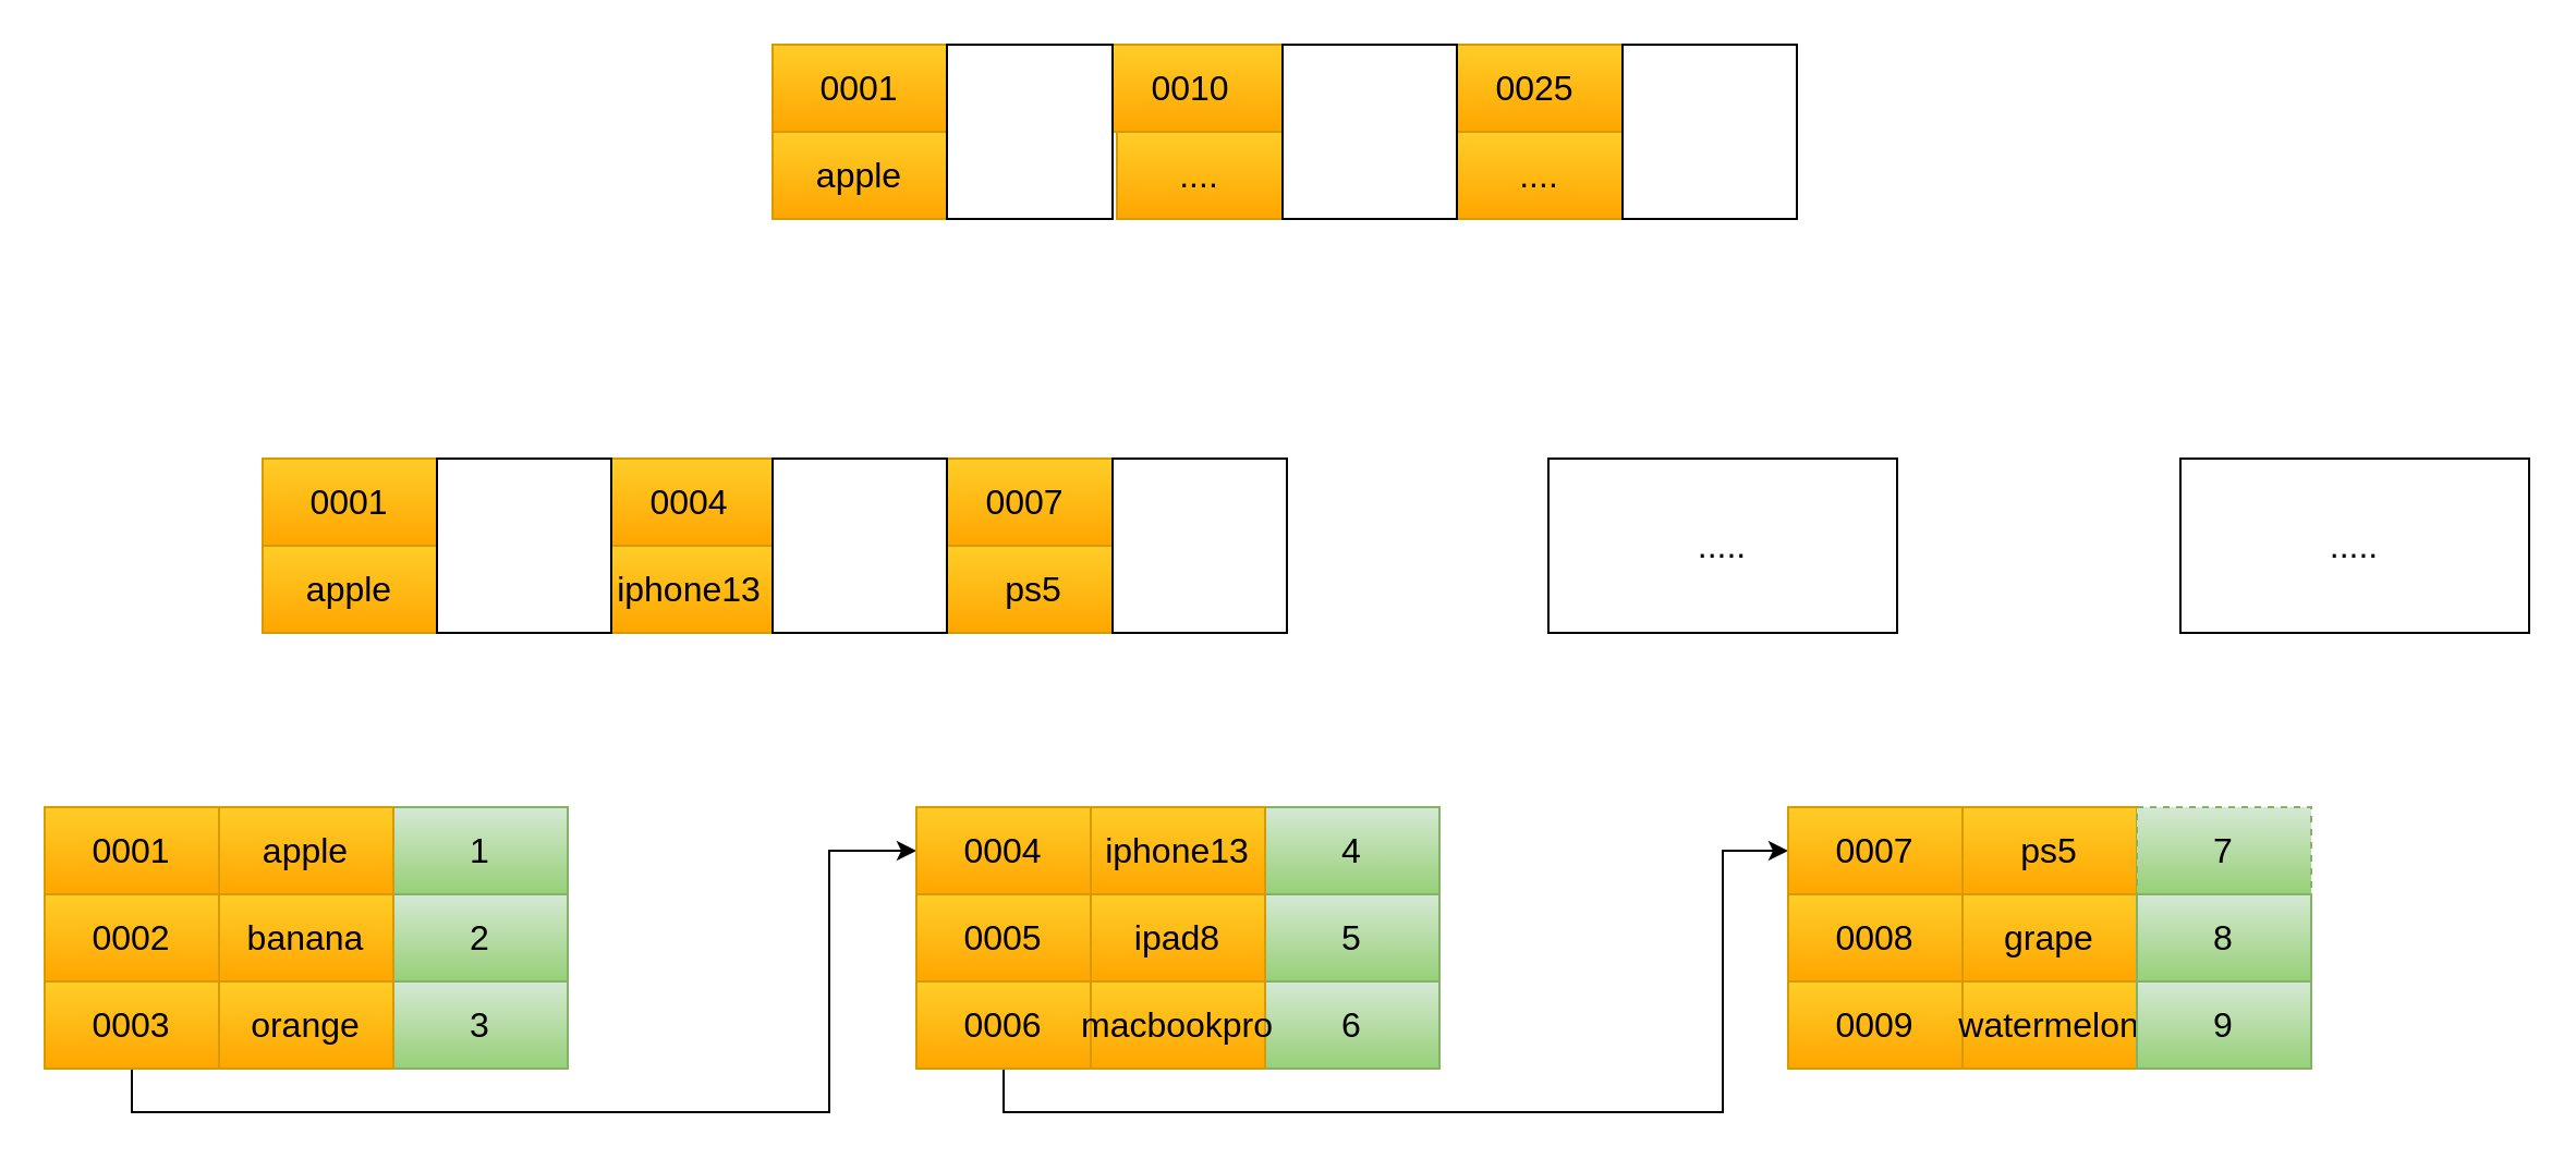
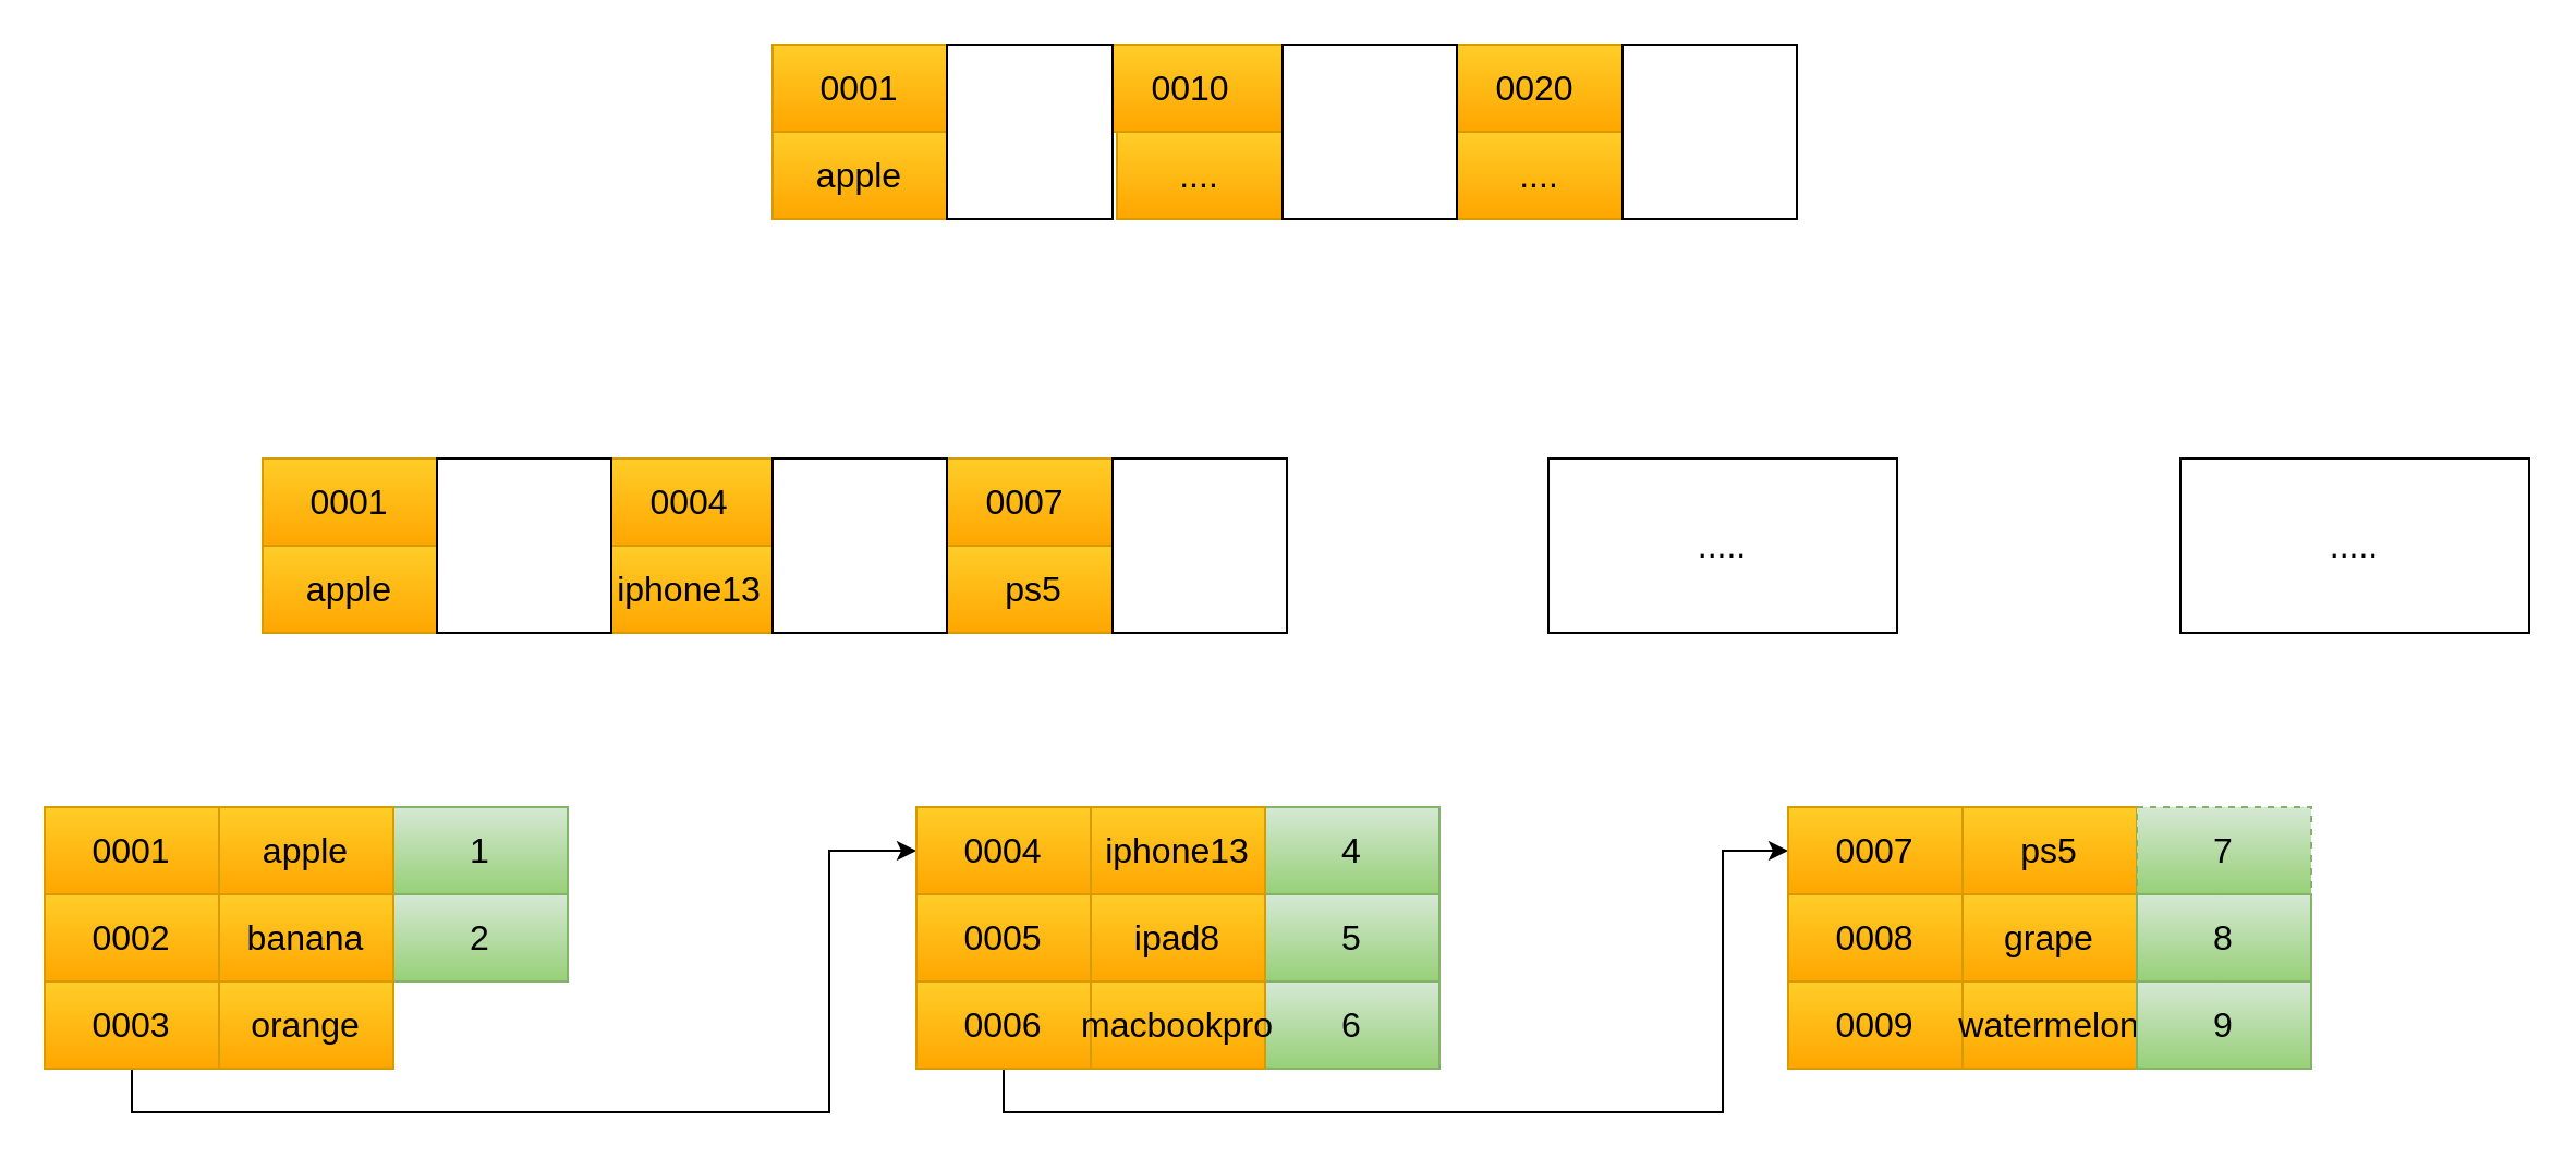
  <mxCell id="0" />
  <mxCell id="1" parent="0" />
  <mxCell id="2" value="0001" style="rounded=0;whiteSpace=wrap;html=1;fontSize=16;fillColor=#ffcd28;gradientColor=#ffa500;strokeColor=#d79b00;" vertex="1" parent="1"><mxGeometry x="20" y="370" width="80" height="40" as="geometry" /></mxCell>
  <mxCell id="3" value="1" style="rounded=0;whiteSpace=wrap;html=1;fontSize=16;fillColor=#d5e8d4;gradientColor=#97d077;strokeColor=#82b366;" vertex="1" parent="1"><mxGeometry x="180" y="370" width="80" height="40" as="geometry" /></mxCell>
  <mxCell id="4" value="0002" style="rounded=0;whiteSpace=wrap;html=1;fontSize=16;fillColor=#ffcd28;gradientColor=#ffa500;strokeColor=#d79b00;" vertex="1" parent="1"><mxGeometry x="20" y="410" width="80" height="40" as="geometry" /></mxCell>
  <mxCell id="5" value="2" style="rounded=0;whiteSpace=wrap;html=1;fontSize=16;fillColor=#d5e8d4;gradientColor=#97d077;strokeColor=#82b366;" vertex="1" parent="1"><mxGeometry x="180" y="410" width="80" height="40" as="geometry" /></mxCell>
  <mxCell id="6" value="0001" style="rounded=0;whiteSpace=wrap;html=1;fontSize=16;fillColor=#ffcd28;gradientColor=#ffa500;strokeColor=#d79b00;" vertex="1" parent="1"><mxGeometry x="120" y="210" width="80" height="40" as="geometry" /></mxCell>
  <mxCell id="7" value="iphone13" style="rounded=0;whiteSpace=wrap;html=1;fontSize=16;fillColor=#ffcd28;gradientColor=#ffa500;strokeColor=#d79b00;" vertex="1" parent="1"><mxGeometry x="274" y="250" width="84" height="40" as="geometry" /></mxCell>
  <mxCell id="8" value="0007" style="rounded=0;whiteSpace=wrap;html=1;fontSize=16;fillColor=#ffcd28;gradientColor=#ffa500;strokeColor=#d79b00;" vertex="1" parent="1"><mxGeometry x="430" y="210" width="80" height="40" as="geometry" /></mxCell>
  <mxCell id="9" style="rounded=0;orthogonalLoop=1;jettySize=auto;html=1;entryX=0;entryY=0.5;entryDx=0;entryDy=0;fontSize=16;exitX=0.5;exitY=1;exitDx=0;exitDy=0;edgeStyle=orthogonalEdgeStyle;" edge="1" parent="1" source="10" target="12"><mxGeometry relative="1" as="geometry"><Array as="points"><mxPoint x="60" y="510" /><mxPoint x="380" y="510" /><mxPoint x="380" y="390" /></Array></mxGeometry></mxCell>
  <mxCell id="10" value="0003" style="rounded=0;whiteSpace=wrap;html=1;fontSize=16;fillColor=#ffcd28;gradientColor=#ffa500;strokeColor=#d79b00;" vertex="1" parent="1"><mxGeometry x="20" y="450" width="80" height="40" as="geometry" /></mxCell>
- <mxCell id="11" value="3" style="rounded=0;whiteSpace=wrap;html=1;fontSize=16;fillColor=#d5e8d4;gradientColor=#97d077;strokeColor=#82b366;" vertex="1" parent="1"><mxGeometry x="180" y="450" width="80" height="40" as="geometry" /></mxCell>
  <mxCell id="12" value="0004" style="rounded=0;whiteSpace=wrap;html=1;fontSize=16;fillColor=#ffcd28;gradientColor=#ffa500;strokeColor=#d79b00;" vertex="1" parent="1"><mxGeometry x="420" y="370" width="80" height="40" as="geometry" /></mxCell>
  <mxCell id="13" value="4" style="rounded=0;whiteSpace=wrap;html=1;fontSize=16;fillColor=#d5e8d4;gradientColor=#97d077;strokeColor=#82b366;" vertex="1" parent="1"><mxGeometry x="580" y="370" width="80" height="40" as="geometry" /></mxCell>
  <mxCell id="14" value="0005" style="rounded=0;whiteSpace=wrap;html=1;fontSize=16;fillColor=#ffcd28;gradientColor=#ffa500;strokeColor=#d79b00;" vertex="1" parent="1"><mxGeometry x="420" y="410" width="80" height="40" as="geometry" /></mxCell>
  <mxCell id="15" value="5" style="rounded=0;whiteSpace=wrap;html=1;fontSize=16;fillColor=#d5e8d4;gradientColor=#97d077;strokeColor=#82b366;" vertex="1" parent="1"><mxGeometry x="580" y="410" width="80" height="40" as="geometry" /></mxCell>
  <mxCell id="16" style="edgeStyle=orthogonalEdgeStyle;rounded=0;orthogonalLoop=1;jettySize=auto;html=1;entryX=0;entryY=0.5;entryDx=0;entryDy=0;fontSize=16;" edge="1" parent="1" source="17" target="19"><mxGeometry relative="1" as="geometry"><Array as="points"><mxPoint x="460" y="510" /><mxPoint x="790" y="510" /><mxPoint x="790" y="390" /></Array></mxGeometry></mxCell>
  <mxCell id="17" value="0006" style="rounded=0;whiteSpace=wrap;html=1;fontSize=16;fillColor=#ffcd28;gradientColor=#ffa500;strokeColor=#d79b00;" vertex="1" parent="1"><mxGeometry x="420" y="450" width="80" height="40" as="geometry" /></mxCell>
  <mxCell id="18" value="6" style="rounded=0;whiteSpace=wrap;html=1;fontSize=16;fillColor=#d5e8d4;gradientColor=#97d077;strokeColor=#82b366;" vertex="1" parent="1"><mxGeometry x="580" y="450" width="80" height="40" as="geometry" /></mxCell>
  <mxCell id="19" value="0007" style="rounded=0;whiteSpace=wrap;html=1;fontSize=16;fillColor=#ffcd28;gradientColor=#ffa500;strokeColor=#d79b00;" vertex="1" parent="1"><mxGeometry x="820" y="370" width="80" height="40" as="geometry" /></mxCell>
  <mxCell id="20" value="ps5" style="rounded=0;whiteSpace=wrap;html=1;fontSize=16;fillColor=#ffcd28;gradientColor=#ffa500;strokeColor=#d79b00;" vertex="1" parent="1"><mxGeometry x="900" y="370" width="80" height="40" as="geometry" /></mxCell>
  <mxCell id="21" value="0008" style="rounded=0;whiteSpace=wrap;html=1;fontSize=16;fillColor=#ffcd28;gradientColor=#ffa500;strokeColor=#d79b00;" vertex="1" parent="1"><mxGeometry x="820" y="410" width="80" height="40" as="geometry" /></mxCell>
  <mxCell id="22" value="grape" style="rounded=0;whiteSpace=wrap;html=1;fontSize=16;fillColor=#ffcd28;gradientColor=#ffa500;strokeColor=#d79b00;" vertex="1" parent="1"><mxGeometry x="900" y="410" width="80" height="40" as="geometry" /></mxCell>
  <mxCell id="23" value="0009" style="rounded=0;whiteSpace=wrap;html=1;fontSize=16;fillColor=#ffcd28;gradientColor=#ffa500;strokeColor=#d79b00;" vertex="1" parent="1"><mxGeometry x="820" y="450" width="80" height="40" as="geometry" /></mxCell>
  <mxCell id="24" value="watermelon" style="rounded=0;whiteSpace=wrap;html=1;fontSize=16;fillColor=#ffcd28;gradientColor=#ffa500;strokeColor=#d79b00;" vertex="1" parent="1"><mxGeometry x="900" y="450" width="80" height="40" as="geometry" /></mxCell>
  <mxCell id="25" value="....." style="rounded=0;whiteSpace=wrap;html=1;fontSize=16;" vertex="1" parent="1"><mxGeometry x="710" y="210" width="160" height="80" as="geometry" /></mxCell>
  <mxCell id="26" value="....." style="rounded=0;whiteSpace=wrap;html=1;fontSize=16;" vertex="1" parent="1"><mxGeometry x="1000" y="210" width="160" height="80" as="geometry" /></mxCell>
  <mxCell id="27" value="0001" style="rounded=0;whiteSpace=wrap;html=1;fontSize=16;fillColor=#ffcd28;gradientColor=#ffa500;strokeColor=#d79b00;" vertex="1" parent="1"><mxGeometry x="354" y="20" width="80" height="40" as="geometry" /></mxCell>
  <mxCell id="28" value="0010" style="rounded=0;whiteSpace=wrap;html=1;fontSize=16;fillColor=#ffcd28;gradientColor=#ffa500;strokeColor=#d79b00;" vertex="1" parent="1"><mxGeometry x="504" y="20" width="84" height="40" as="geometry" /></mxCell>
- <mxCell id="29" value="0025" style="rounded=0;whiteSpace=wrap;html=1;fontSize=16;fillColor=#ffcd28;gradientColor=#ffa500;strokeColor=#d79b00;" vertex="1" parent="1"><mxGeometry x="664" y="20" width="80" height="40" as="geometry" /></mxCell>
+ <mxCell id="29" value="0020" style="rounded=0;whiteSpace=wrap;html=1;fontSize=16;fillColor=#ffcd28;gradientColor=#ffa500;strokeColor=#d79b00;" vertex="1" parent="1"><mxGeometry x="664" y="20" width="80" height="40" as="geometry" /></mxCell>
  <mxCell id="30" value="apple" style="rounded=0;whiteSpace=wrap;html=1;fontSize=16;fillColor=#ffcd28;gradientColor=#ffa500;strokeColor=#d79b00;" vertex="1" parent="1"><mxGeometry x="354" y="60" width="80" height="40" as="geometry" /></mxCell>
  <mxCell id="31" value="apple" style="rounded=0;whiteSpace=wrap;html=1;fontSize=16;fillColor=#ffcd28;gradientColor=#ffa500;strokeColor=#d79b00;" vertex="1" parent="1"><mxGeometry x="120" y="250" width="80" height="40" as="geometry" /></mxCell>
  <mxCell id="32" value="apple" style="rounded=0;whiteSpace=wrap;html=1;fontSize=16;fillColor=#ffcd28;gradientColor=#ffa500;strokeColor=#d79b00;" vertex="1" parent="1"><mxGeometry x="100" y="370" width="80" height="40" as="geometry" /></mxCell>
  <mxCell id="33" value="banana" style="rounded=0;whiteSpace=wrap;html=1;fontSize=16;fillColor=#ffcd28;gradientColor=#ffa500;strokeColor=#d79b00;" vertex="1" parent="1"><mxGeometry x="100" y="410" width="80" height="40" as="geometry" /></mxCell>
  <mxCell id="34" value="orange" style="rounded=0;whiteSpace=wrap;html=1;fontSize=16;fillColor=#ffcd28;gradientColor=#ffa500;strokeColor=#d79b00;" vertex="1" parent="1"><mxGeometry x="100" y="450" width="80" height="40" as="geometry" /></mxCell>
  <mxCell id="35" value="iphone13" style="rounded=0;whiteSpace=wrap;html=1;fontSize=16;fillColor=#ffcd28;gradientColor=#ffa500;strokeColor=#d79b00;" vertex="1" parent="1"><mxGeometry x="500" y="370" width="80" height="40" as="geometry" /></mxCell>
  <mxCell id="36" value="ipad8" style="rounded=0;whiteSpace=wrap;html=1;fontSize=16;fillColor=#ffcd28;gradientColor=#ffa500;strokeColor=#d79b00;" vertex="1" parent="1"><mxGeometry x="500" y="410" width="80" height="40" as="geometry" /></mxCell>
  <mxCell id="37" value="macbookpro" style="rounded=0;whiteSpace=wrap;html=1;fontSize=16;fillColor=#ffcd28;gradientColor=#ffa500;strokeColor=#d79b00;" vertex="1" parent="1"><mxGeometry x="500" y="450" width="80" height="40" as="geometry" /></mxCell>
  <mxCell id="38" value="7" style="rounded=0;whiteSpace=wrap;html=1;fontSize=16;fillColor=#d5e8d4;gradientColor=#97d077;strokeColor=#82b366;dashed=1;" vertex="1" parent="1"><mxGeometry x="980" y="370" width="80" height="40" as="geometry" /></mxCell>
  <mxCell id="39" value="8" style="rounded=0;whiteSpace=wrap;html=1;fontSize=16;fillColor=#d5e8d4;gradientColor=#97d077;strokeColor=#82b366;" vertex="1" parent="1"><mxGeometry x="980" y="410" width="80" height="40" as="geometry" /></mxCell>
  <mxCell id="40" value="9" style="rounded=0;whiteSpace=wrap;html=1;fontSize=16;fillColor=#d5e8d4;gradientColor=#97d077;strokeColor=#82b366;" vertex="1" parent="1"><mxGeometry x="980" y="450" width="80" height="40" as="geometry" /></mxCell>
  <mxCell id="41" value="0004" style="rounded=0;whiteSpace=wrap;html=1;fontSize=16;fillColor=#ffcd28;gradientColor=#ffa500;strokeColor=#d79b00;" vertex="1" parent="1"><mxGeometry x="273.5" y="210" width="84" height="40" as="geometry" /></mxCell>
  <mxCell id="42" value="ps5" style="rounded=0;whiteSpace=wrap;html=1;fontSize=16;fillColor=#ffcd28;gradientColor=#ffa500;strokeColor=#d79b00;" vertex="1" parent="1"><mxGeometry x="434" y="250" width="80" height="40" as="geometry" /></mxCell>
  <mxCell id="43" value="...." style="rounded=0;whiteSpace=wrap;html=1;fontSize=16;fillColor=#ffcd28;gradientColor=#ffa500;strokeColor=#d79b00;" vertex="1" parent="1"><mxGeometry x="512" y="60" width="76" height="40" as="geometry" /></mxCell>
  <mxCell id="44" value="...." style="rounded=0;whiteSpace=wrap;html=1;fontSize=16;fillColor=#ffcd28;gradientColor=#ffa500;strokeColor=#d79b00;" vertex="1" parent="1"><mxGeometry x="668" y="60" width="76" height="40" as="geometry" /></mxCell>
  <mxCell id="45" value="" style="rounded=0;whiteSpace=wrap;html=1;fontSize=16;" vertex="1" parent="1"><mxGeometry x="510" y="210" width="80" height="80" as="geometry" /></mxCell>
  <mxCell id="46" value="" style="rounded=0;whiteSpace=wrap;html=1;fontSize=16;" vertex="1" parent="1"><mxGeometry x="354" y="210" width="80" height="80" as="geometry" /></mxCell>
  <mxCell id="47" value="" style="rounded=0;whiteSpace=wrap;html=1;fontSize=16;" vertex="1" parent="1"><mxGeometry x="200" y="210" width="80" height="80" as="geometry" /></mxCell>
  <mxCell id="48" value="" style="rounded=0;whiteSpace=wrap;html=1;fontSize=16;" vertex="1" parent="1"><mxGeometry x="434" y="20" width="76" height="80" as="geometry" /></mxCell>
  <mxCell id="49" value="" style="rounded=0;whiteSpace=wrap;html=1;fontSize=16;" vertex="1" parent="1"><mxGeometry x="588" y="20" width="80" height="80" as="geometry" /></mxCell>
  <mxCell id="50" value="" style="rounded=0;whiteSpace=wrap;html=1;fontSize=16;" vertex="1" parent="1"><mxGeometry x="744" y="20" width="80" height="80" as="geometry" /></mxCell>
